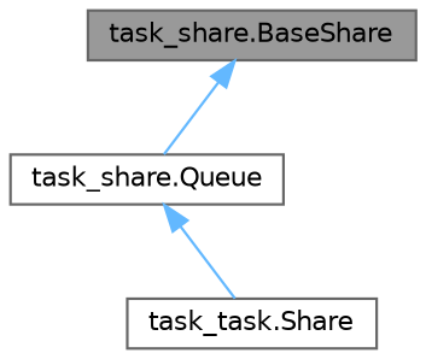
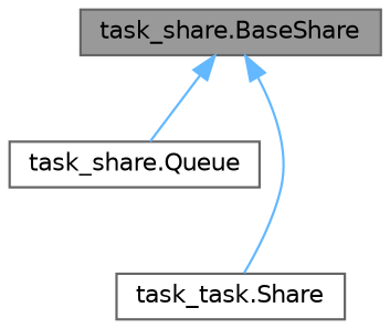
  digraph {
    node [color=gray40 fillcolor=white fontname=Helvetica fontsize=10 shape=box style=filled]
    edge [color=steelblue1 dir=back fontname=Helvetica fontsize=10 labelfontname=Helvetica labelfontsize=10 style=solid]
    n1 [fillcolor=grey60 fontcolor=black height=0.2 label="task_share.BaseShare" width=0.4]
    n2 [height=0.2 label="task_share.Queue" width=0.4]
    n3 [height=0.2 label="task_task.Share" width=0.4]
    n1 -> n2
-   n2 -> n3
+   n1 -> n3
  }
